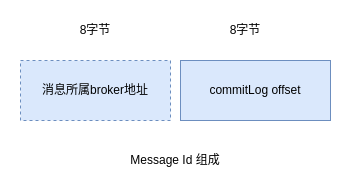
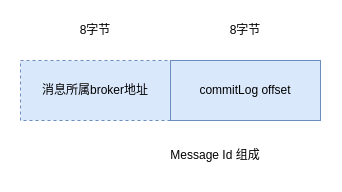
  <mxCell id="0" />
  <mxCell id="1" parent="0" />
  <mxCell id="2" value="消息所属broker地址" style="rounded=0;whiteSpace=wrap;html=1;fillColor=#dae8fc;strokeColor=#6c8ebf;dashed=1;" parent="1" vertex="1"><mxGeometry x="20" y="60" width="150" height="60" as="geometry" /></mxCell>
- <mxCell id="3" value="commitLog offset" style="rounded=0;whiteSpace=wrap;html=1;fillColor=#dae8fc;strokeColor=#6c8ebf;" parent="1" vertex="1"><mxGeometry x="180" y="60" width="150" height="60" as="geometry" /></mxCell>
+ <mxCell id="3" value="commitLog offset" style="rounded=0;whiteSpace=wrap;html=1;fillColor=#dae8fc;strokeColor=#6c8ebf;" parent="1" vertex="1"><mxGeometry x="170" y="60" width="150" height="60" as="geometry" /></mxCell>
  <mxCell id="4" value="8字节" style="text;html=1;strokeColor=none;fillColor=none;align=center;verticalAlign=middle;whiteSpace=wrap;rounded=0;" parent="1" vertex="1"><mxGeometry x="75" y="20" width="40" height="20" as="geometry" /></mxCell>
  <mxCell id="5" value="8字节" style="text;html=1;strokeColor=none;fillColor=none;align=center;verticalAlign=middle;whiteSpace=wrap;rounded=0;" parent="1" vertex="1"><mxGeometry x="225" y="20" width="40" height="20" as="geometry" /></mxCell>
- <mxCell id="6" value="Message Id 组成" style="text;html=1;strokeColor=none;fillColor=none;align=center;verticalAlign=middle;whiteSpace=wrap;rounded=0;" parent="1" vertex="1"><mxGeometry x="100" y="150" width="150" height="20" as="geometry" /></mxCell>
+ <mxCell id="6" value="Message Id 组成" style="text;html=1;strokeColor=none;fillColor=none;align=center;verticalAlign=middle;whiteSpace=wrap;rounded=0;" parent="1" vertex="1"><mxGeometry x="140" y="145" width="150" height="20" as="geometry" /></mxCell>
